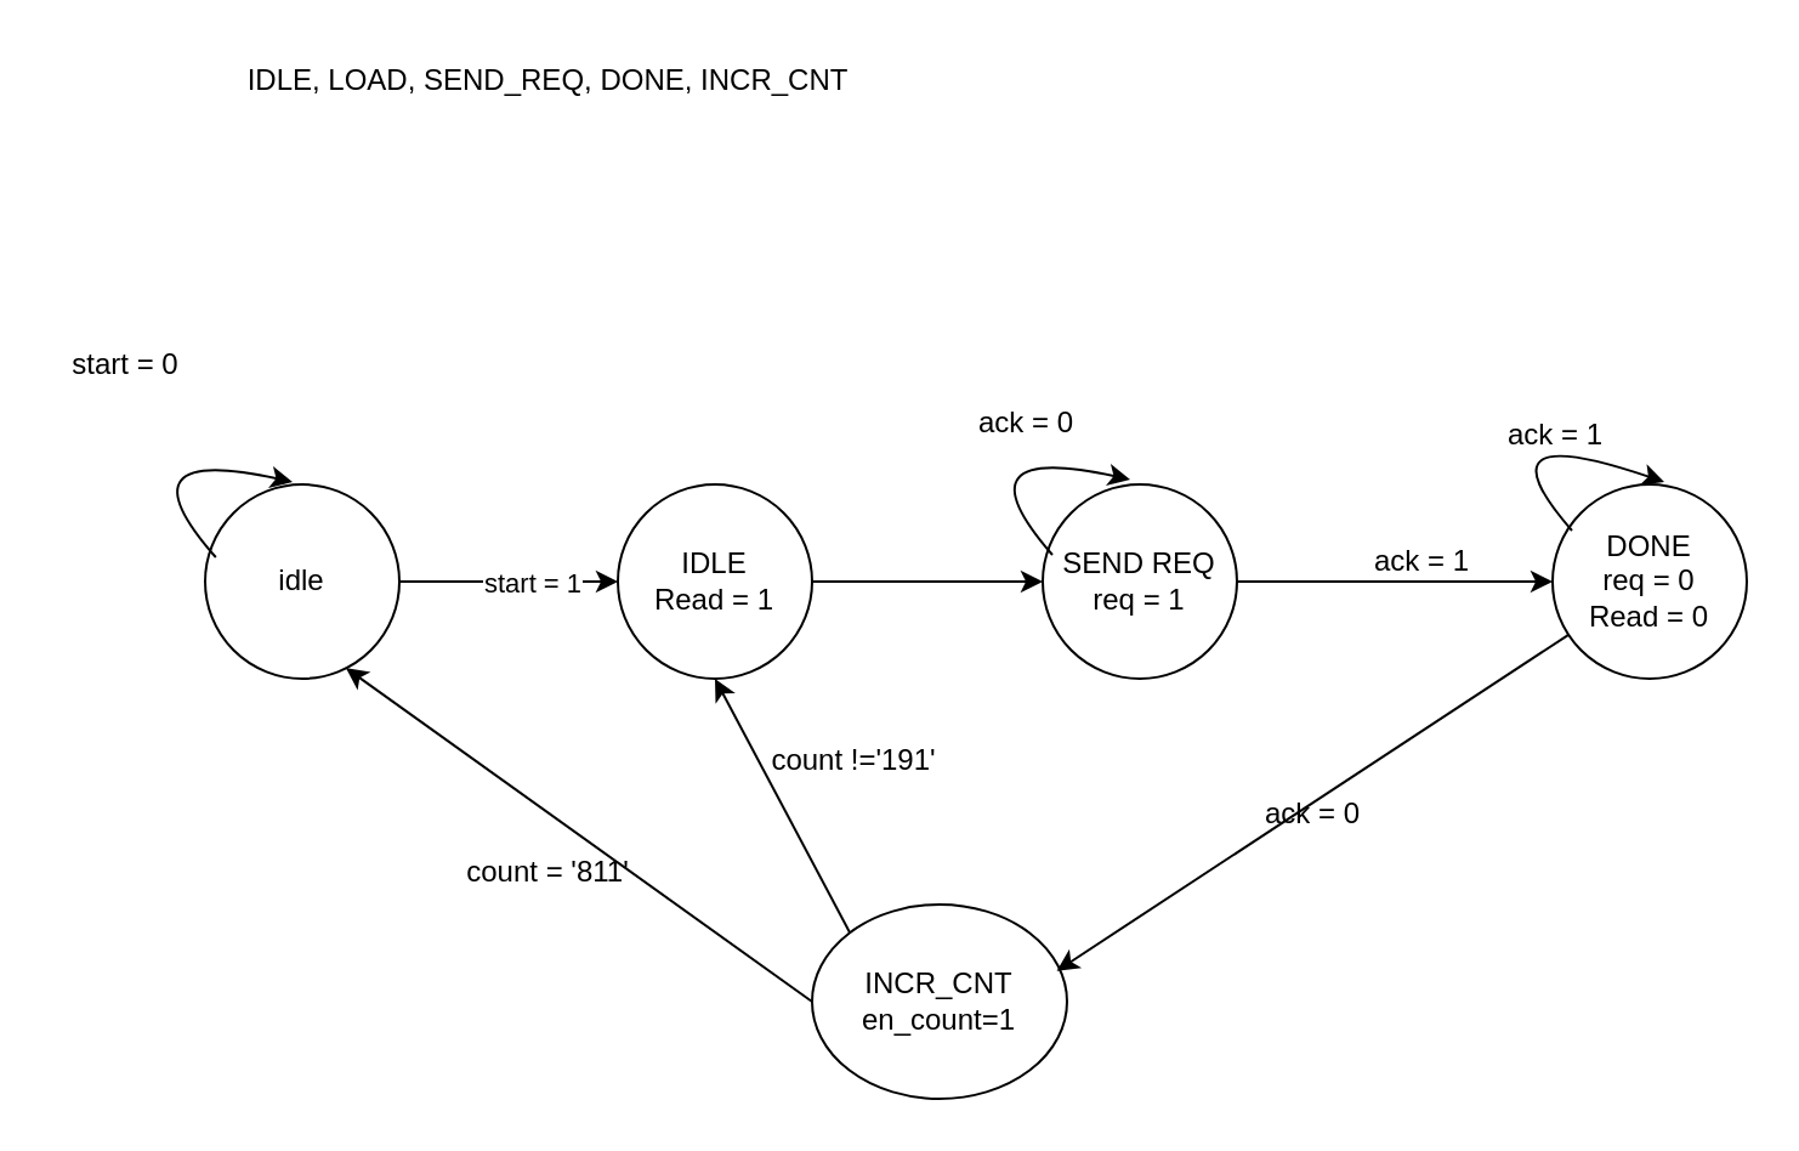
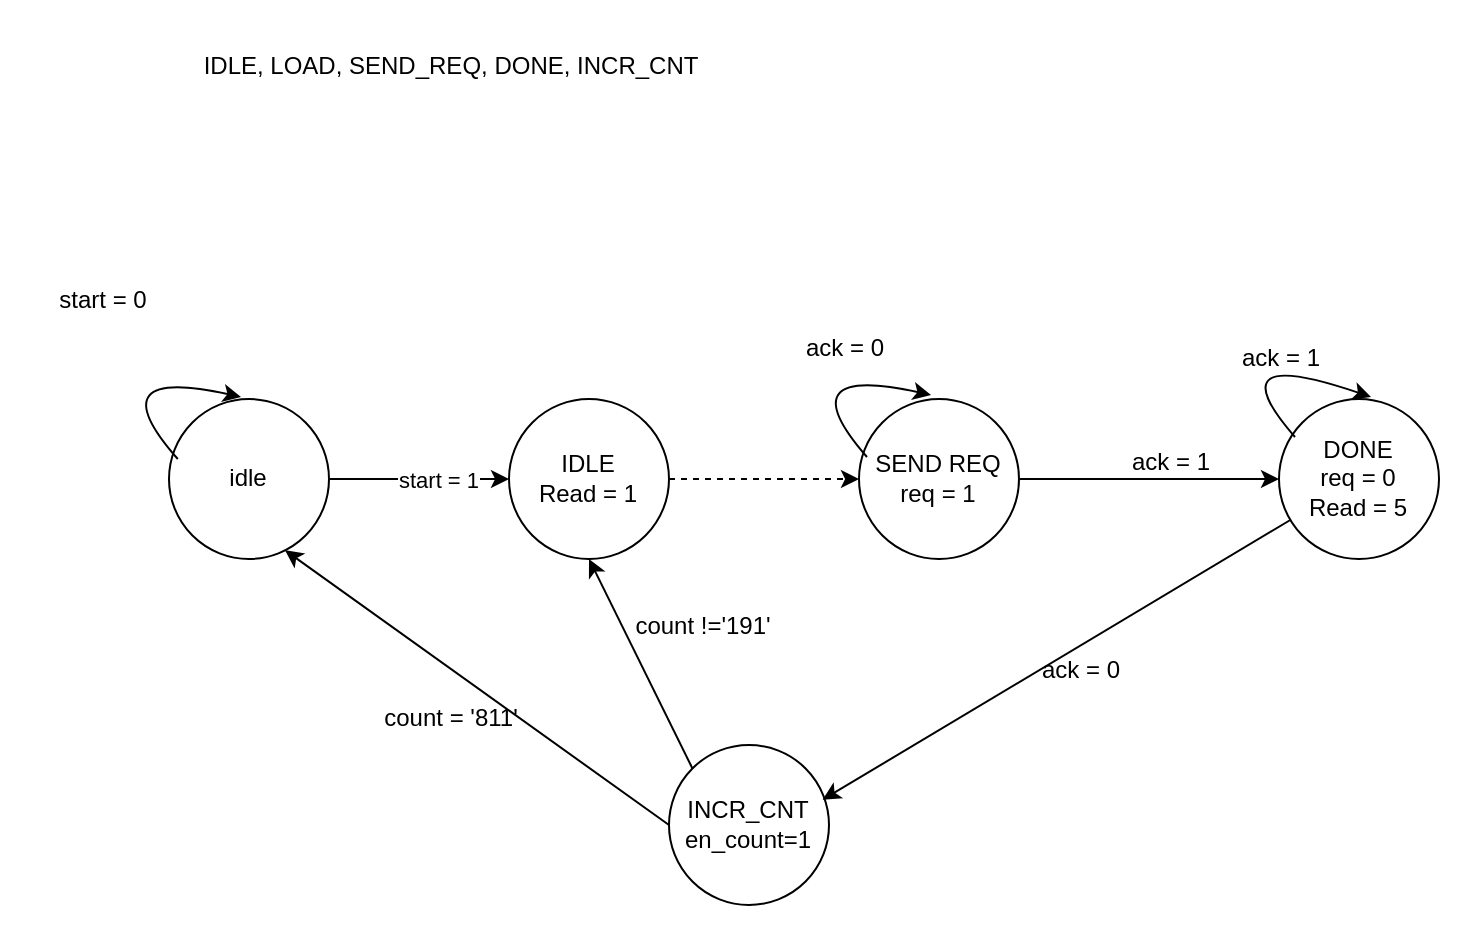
  <mxCell id="0" />
  <mxCell id="1" parent="0" />
  <mxCell id="2" value="IDLE, LOAD, SEND_REQ, DONE, INCR_CNT" style="text;html=1;align=center;verticalAlign=middle;resizable=0;points=[];autosize=1;strokeColor=none;fillColor=none;" vertex="1" parent="1"><mxGeometry x="92" y="20" width="265" height="26" as="geometry" /></mxCell>
  <mxCell id="3" value="idle" style="ellipse;whiteSpace=wrap;html=1;aspect=fixed;" vertex="1" parent="1"><mxGeometry x="84" y="199" width="80" height="80" as="geometry" /></mxCell>
  <mxCell id="4" value="" style="curved=1;endArrow=classic;html=1;rounded=0;exitX=0.055;exitY=0.375;exitDx=0;exitDy=0;exitPerimeter=0;" edge="1" parent="1" source="3"><mxGeometry width="50" height="50" relative="1" as="geometry"><mxPoint x="47" y="232" as="sourcePoint" /><mxPoint x="120" y="198" as="targetPoint" /><Array as="points"><mxPoint x="47" y="182" /></Array></mxGeometry></mxCell>
  <mxCell id="5" value="start = 0" style="text;html=1;align=center;verticalAlign=middle;resizable=0;points=[];autosize=1;strokeColor=none;fillColor=none;" vertex="1" parent="1"><mxGeometry x="20" y="137" width="62" height="26" as="geometry" /></mxCell>
  <mxCell id="6" value="IDLE&lt;div&gt;Read = 1&lt;/div&gt;" style="ellipse;whiteSpace=wrap;html=1;aspect=fixed;" vertex="1" parent="1"><mxGeometry x="254" y="199" width="80" height="80" as="geometry" /></mxCell>
  <mxCell id="7" value="SEND REQ&lt;div&gt;req = 1&lt;/div&gt;" style="ellipse;whiteSpace=wrap;html=1;aspect=fixed;" vertex="1" parent="1"><mxGeometry x="429" y="199" width="80" height="80" as="geometry" /></mxCell>
- <mxCell id="8" value="DONE&lt;div&gt;req = 0&lt;/div&gt;&lt;div&gt;Read = 0&lt;/div&gt;" style="ellipse;whiteSpace=wrap;html=1;aspect=fixed;" vertex="1" parent="1"><mxGeometry x="639" y="199" width="80" height="80" as="geometry" /></mxCell>
- <mxCell id="9" value="INCR_CNT&lt;div&gt;en_count=1&lt;/div&gt;" style="ellipse;whiteSpace=wrap;html=1;aspect=fixed;" vertex="1" parent="1"><mxGeometry x="334" y="372" width="105" height="80" as="geometry" /></mxCell>
+ <mxCell id="8" value="DONE&lt;div&gt;req = 0&lt;/div&gt;&lt;div&gt;Read = 5&lt;/div&gt;" style="ellipse;whiteSpace=wrap;html=1;aspect=fixed;" vertex="1" parent="1"><mxGeometry x="639" y="199" width="80" height="80" as="geometry" /></mxCell>
+ <mxCell id="9" value="INCR_CNT&lt;div&gt;en_count=1&lt;/div&gt;" style="ellipse;whiteSpace=wrap;html=1;aspect=fixed;" vertex="1" parent="1"><mxGeometry x="334" y="372" width="80" height="80" as="geometry" /></mxCell>
  <mxCell id="10" value="" style="endArrow=classic;html=1;rounded=0;entryX=0;entryY=0.5;entryDx=0;entryDy=0;exitX=1;exitY=0.5;exitDx=0;exitDy=0;" edge="1" parent="1" source="3" target="6"><mxGeometry width="50" height="50" relative="1" as="geometry"><mxPoint x="164" y="282" as="sourcePoint" /><mxPoint x="214" y="232" as="targetPoint" /></mxGeometry></mxCell>
  <mxCell id="11" value="start = 1" style="edgeLabel;html=1;align=center;verticalAlign=middle;resizable=0;points=[];" vertex="1" connectable="0" parent="10"><mxGeometry x="0.196" relative="1" as="geometry"><mxPoint as="offset" /></mxGeometry></mxCell>
- <mxCell id="12" value="" style="endArrow=classic;html=1;rounded=0;entryX=0;entryY=0.5;entryDx=0;entryDy=0;exitX=1;exitY=0.5;exitDx=0;exitDy=0;" edge="1" parent="1" source="6" target="7"><mxGeometry width="50" height="50" relative="1" as="geometry"><mxPoint x="375" y="280" as="sourcePoint" /><mxPoint x="425" y="230" as="targetPoint" /></mxGeometry></mxCell>
+ <mxCell id="12" value="" style="endArrow=classic;html=1;rounded=0;entryX=0;entryY=0.5;entryDx=0;entryDy=0;exitX=1;exitY=0.5;exitDx=0;exitDy=0;dashed=1;" edge="1" parent="1" source="6" target="7"><mxGeometry width="50" height="50" relative="1" as="geometry"><mxPoint x="375" y="280" as="sourcePoint" /><mxPoint x="425" y="230" as="targetPoint" /></mxGeometry></mxCell>
  <mxCell id="13" value="ack = 0" style="text;html=1;align=center;verticalAlign=middle;resizable=0;points=[];autosize=1;strokeColor=none;fillColor=none;" vertex="1" parent="1"><mxGeometry x="393" y="161" width="57" height="26" as="geometry" /></mxCell>
  <mxCell id="14" value="" style="endArrow=classic;html=1;rounded=0;entryX=0;entryY=0.5;entryDx=0;entryDy=0;exitX=1;exitY=0.5;exitDx=0;exitDy=0;" edge="1" parent="1" source="7" target="8"><mxGeometry width="50" height="50" relative="1" as="geometry"><mxPoint x="547" y="275" as="sourcePoint" /><mxPoint x="597" y="225" as="targetPoint" /></mxGeometry></mxCell>
  <mxCell id="15" value="ack = 1" style="text;html=1;align=center;verticalAlign=middle;resizable=0;points=[];autosize=1;strokeColor=none;fillColor=none;" vertex="1" parent="1"><mxGeometry x="556" y="218" width="57" height="26" as="geometry" /></mxCell>
  <mxCell id="16" value="" style="curved=1;endArrow=classic;html=1;rounded=0;exitX=0.055;exitY=0.375;exitDx=0;exitDy=0;exitPerimeter=0;" edge="1" parent="1"><mxGeometry width="50" height="50" relative="1" as="geometry"><mxPoint x="433" y="228" as="sourcePoint" /><mxPoint x="465" y="197" as="targetPoint" /><Array as="points"><mxPoint x="392" y="181" /></Array></mxGeometry></mxCell>
  <mxCell id="17" value="" style="curved=1;endArrow=classic;html=1;rounded=0;exitX=0.055;exitY=0.375;exitDx=0;exitDy=0;exitPerimeter=0;" edge="1" parent="1"><mxGeometry width="50" height="50" relative="1" as="geometry"><mxPoint x="647" y="218" as="sourcePoint" /><mxPoint x="685" y="198" as="targetPoint" /><Array as="points"><mxPoint x="606" y="171" /></Array></mxGeometry></mxCell>
  <mxCell id="18" value="ack = 1" style="text;html=1;align=center;verticalAlign=middle;resizable=0;points=[];autosize=1;strokeColor=none;fillColor=none;" vertex="1" parent="1"><mxGeometry x="611" y="166" width="57" height="26" as="geometry" /></mxCell>
  <mxCell id="19" value="" style="endArrow=classic;html=1;rounded=0;entryX=0.96;entryY=0.342;entryDx=0;entryDy=0;entryPerimeter=0;" edge="1" parent="1" source="8" target="9"><mxGeometry width="50" height="50" relative="1" as="geometry"><mxPoint x="574" y="346" as="sourcePoint" /><mxPoint x="524" y="396" as="targetPoint" /></mxGeometry></mxCell>
  <mxCell id="20" value="ack = 0" style="text;html=1;align=center;verticalAlign=middle;resizable=0;points=[];autosize=1;strokeColor=none;fillColor=none;" vertex="1" parent="1"><mxGeometry x="511" y="322" width="57" height="26" as="geometry" /></mxCell>
  <mxCell id="21" value="" style="endArrow=classic;html=1;rounded=0;entryX=0.5;entryY=1;entryDx=0;entryDy=0;exitX=0;exitY=0;exitDx=0;exitDy=0;" edge="1" parent="1" source="9" target="6"><mxGeometry width="50" height="50" relative="1" as="geometry"><mxPoint x="265" y="372" as="sourcePoint" /><mxPoint x="315" y="322" as="targetPoint" /></mxGeometry></mxCell>
  <mxCell id="22" value="" style="endArrow=classic;html=1;rounded=0;entryX=0.725;entryY=0.945;entryDx=0;entryDy=0;exitX=0;exitY=0.5;exitDx=0;exitDy=0;entryPerimeter=0;" edge="1" parent="1" source="9" target="3"><mxGeometry width="50" height="50" relative="1" as="geometry"><mxPoint x="294" y="408" as="sourcePoint" /><mxPoint x="242" y="303" as="targetPoint" /></mxGeometry></mxCell>
  <mxCell id="23" value="count = '811'" style="text;html=1;align=center;verticalAlign=middle;resizable=0;points=[];autosize=1;strokeColor=none;fillColor=none;" vertex="1" parent="1"><mxGeometry x="183" y="346" width="84" height="26" as="geometry" /></mxCell>
  <mxCell id="24" value="count !='191'" style="text;html=1;align=center;verticalAlign=middle;resizable=0;points=[];autosize=1;strokeColor=none;fillColor=none;" vertex="1" parent="1"><mxGeometry x="309" y="300" width="84" height="26" as="geometry" /></mxCell>
